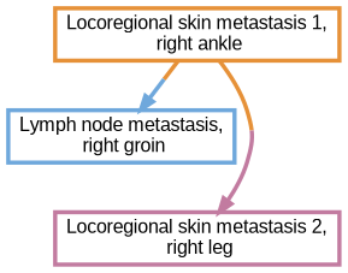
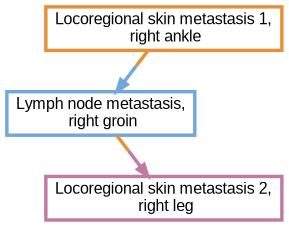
  digraph {
    node [fillcolor=white fontname=Arial penwidth=3.0 shape=box]
    edge [penwidth=3]
    "Locoregional skin metastasis 1,\n right ankle" [color="#e69138"]
    "Lymph node metastasis,\n right groin" [color="#6fa8dc"]
    "Locoregional skin metastasis 2,\n right leg" [color="#c27ba0"]
    "Locoregional skin metastasis 1,\n right ankle" -> "Lymph node metastasis,\n right groin" [color="#e69138;0.5:#6fa8dc"]
-   "Locoregional skin metastasis 1,\n right ankle" -> "Locoregional skin metastasis 2,\n right leg" [color="#e69138;0.5:#c27ba0"]
+   "Lymph node metastasis,\n right groin" -> "Locoregional skin metastasis 2,\n right leg" [color="#e69138;0.5:#c27ba0"]
  }
